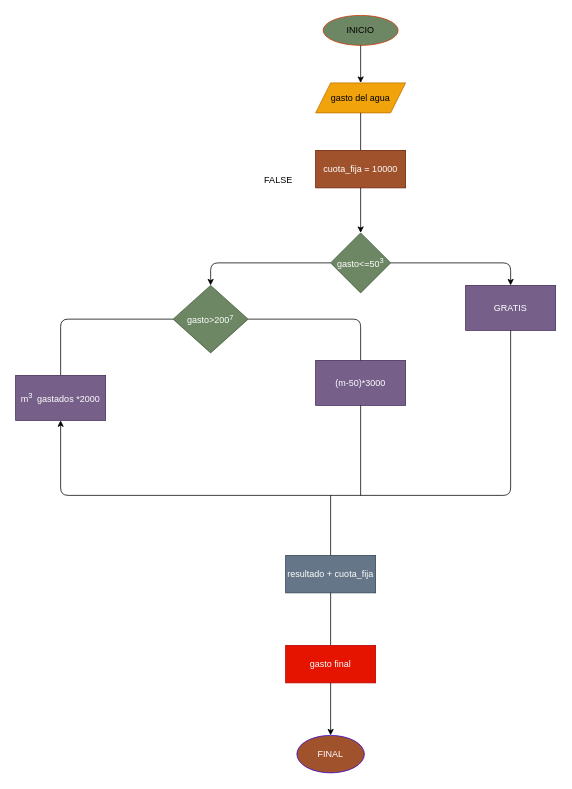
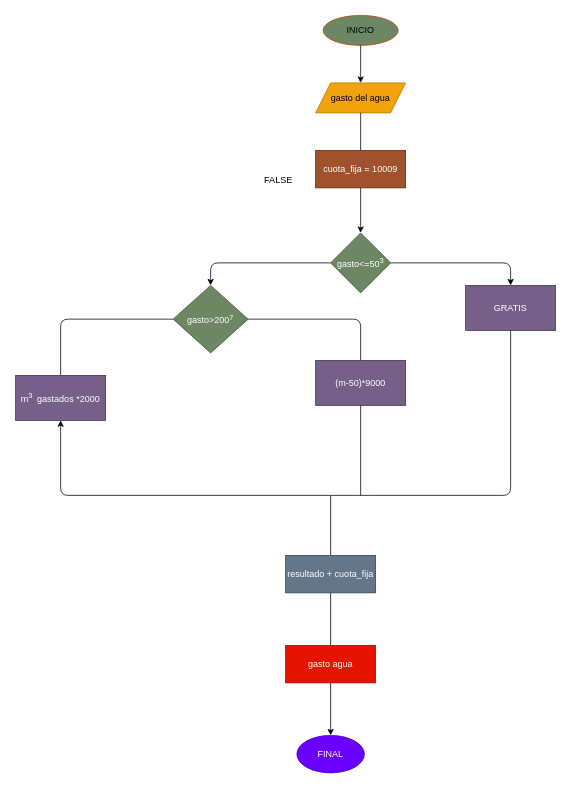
  <mxCell id="0" />
  <mxCell id="1" parent="0" />
  <mxCell id="2" value="INICIO" style="ellipse;whiteSpace=wrap;html=1;fillColor=#6d8764;fontColor=#000000;strokeColor=#C73500;" parent="1" vertex="1"><mxGeometry x="430" y="20" width="100" height="40" as="geometry" /></mxCell>
  <mxCell id="3" value="" style="endArrow=classic;html=1;exitX=0.5;exitY=1;exitDx=0;exitDy=0;" parent="1" source="2" edge="1"><mxGeometry width="50" height="50" relative="1" as="geometry"><mxPoint x="500" y="240" as="sourcePoint" /><mxPoint x="480" y="110" as="targetPoint" /></mxGeometry></mxCell>
  <mxCell id="4" value="gasto del agua" style="shape=parallelogram;perimeter=parallelogramPerimeter;whiteSpace=wrap;html=1;fixedSize=1;fillColor=#f0a30a;fontColor=#000000;strokeColor=#BD7000;" parent="1" vertex="1"><mxGeometry x="420" y="110" width="120" height="40" as="geometry" /></mxCell>
  <mxCell id="5" value="" style="endArrow=none;html=1;entryX=0.5;entryY=1;entryDx=0;entryDy=0;" parent="1" target="4" edge="1"><mxGeometry width="50" height="50" relative="1" as="geometry"><mxPoint x="480" y="200" as="sourcePoint" /><mxPoint x="550" y="190" as="targetPoint" /></mxGeometry></mxCell>
- <mxCell id="6" value="cuota_fija = 10000" style="rounded=0;whiteSpace=wrap;html=1;fillColor=#a0522d;fontColor=#ffffff;strokeColor=#6D1F00;" parent="1" vertex="1"><mxGeometry x="420" y="200" width="120" height="50" as="geometry" /></mxCell>
+ <mxCell id="6" value="cuota_fija = 10009" style="rounded=0;whiteSpace=wrap;html=1;fillColor=#a0522d;fontColor=#ffffff;strokeColor=#6D1F00;" parent="1" vertex="1"><mxGeometry x="420" y="200" width="120" height="50" as="geometry" /></mxCell>
  <mxCell id="7" value="" style="endArrow=classic;html=1;exitX=0.5;exitY=1;exitDx=0;exitDy=0;" parent="1" source="6" edge="1"><mxGeometry width="50" height="50" relative="1" as="geometry"><mxPoint x="500" y="390" as="sourcePoint" /><mxPoint x="480" y="310" as="targetPoint" /></mxGeometry></mxCell>
  <mxCell id="8" value="gasto&amp;lt;=50&lt;sup&gt;3&lt;/sup&gt;" style="rhombus;whiteSpace=wrap;html=1;fillColor=#6d8764;fontColor=#ffffff;strokeColor=#3A5431;" parent="1" vertex="1"><mxGeometry x="440" y="310" width="80" height="80" as="geometry" /></mxCell>
  <mxCell id="9" value="" style="endArrow=classic;html=1;exitX=1;exitY=0.5;exitDx=0;exitDy=0;" parent="1" source="8" edge="1"><mxGeometry width="50" height="50" relative="1" as="geometry"><mxPoint x="500" y="390" as="sourcePoint" /><mxPoint x="680" y="380" as="targetPoint" /><Array as="points"><mxPoint x="680" y="350" /></Array></mxGeometry></mxCell>
  <mxCell id="10" value="" style="endArrow=classic;html=1;exitX=0;exitY=0.5;exitDx=0;exitDy=0;" parent="1" source="8" edge="1"><mxGeometry width="50" height="50" relative="1" as="geometry"><mxPoint x="270" y="380" as="sourcePoint" /><mxPoint x="280" y="380" as="targetPoint" /><Array as="points"><mxPoint x="280" y="350" /><mxPoint x="280" y="370" /></Array></mxGeometry></mxCell>
  <mxCell id="11" value="FALSE" style="text;html=1;align=center;verticalAlign=middle;resizable=0;points=[];autosize=1;strokeColor=none;fillColor=none;" parent="1" vertex="1"><mxGeometry x="340" y="225" width="60" height="30" as="geometry" /></mxCell>
  <mxCell id="12" value="gasto&amp;gt;200&lt;sup&gt;7&lt;/sup&gt;" style="rhombus;whiteSpace=wrap;html=1;fillColor=#6d8764;fontColor=#ffffff;strokeColor=#3A5431;" parent="1" vertex="1"><mxGeometry x="230" y="380" width="100" height="90" as="geometry" /></mxCell>
  <mxCell id="13" value="GRATIS" style="rounded=0;whiteSpace=wrap;html=1;fillColor=#76608a;fontColor=#ffffff;strokeColor=#432D57;" parent="1" vertex="1"><mxGeometry x="620" y="380" width="120" height="60" as="geometry" /></mxCell>
  <mxCell id="14" value="" style="endArrow=none;html=1;entryX=1;entryY=0.5;entryDx=0;entryDy=0;" parent="1" target="12" edge="1"><mxGeometry width="50" height="50" relative="1" as="geometry"><mxPoint x="480" y="500" as="sourcePoint" /><mxPoint x="490" y="410" as="targetPoint" /><Array as="points"><mxPoint x="480" y="425" /></Array></mxGeometry></mxCell>
  <mxCell id="15" value="" style="endArrow=none;html=1;entryX=0;entryY=0.5;entryDx=0;entryDy=0;" parent="1" target="12" edge="1"><mxGeometry width="50" height="50" relative="1" as="geometry"><mxPoint x="80" y="500" as="sourcePoint" /><mxPoint x="220" y="430" as="targetPoint" /><Array as="points"><mxPoint x="80" y="425" /></Array></mxGeometry></mxCell>
  <mxCell id="16" value="m&lt;sup&gt;3&amp;nbsp;&lt;/sup&gt;&amp;nbsp;gastados *2000" style="rounded=0;whiteSpace=wrap;html=1;fillColor=#76608a;fontColor=#ffffff;strokeColor=#432D57;" parent="1" vertex="1"><mxGeometry x="20" y="500" width="120" height="60" as="geometry" /></mxCell>
- <mxCell id="17" value="(m-50)*3000" style="rounded=0;whiteSpace=wrap;html=1;fillColor=#76608a;fontColor=#ffffff;strokeColor=#432D57;" parent="1" vertex="1"><mxGeometry x="420" y="480" width="120" height="60" as="geometry" /></mxCell>
+ <mxCell id="17" value="(m-50)*9000" style="rounded=0;whiteSpace=wrap;html=1;fillColor=#76608a;fontColor=#ffffff;strokeColor=#432D57;" parent="1" vertex="1"><mxGeometry x="420" y="480" width="120" height="60" as="geometry" /></mxCell>
  <mxCell id="18" value="" style="endArrow=classic;html=1;entryX=0.5;entryY=1;entryDx=0;entryDy=0;exitX=0.5;exitY=1;exitDx=0;exitDy=0;" parent="1" source="13" target="16" edge="1"><mxGeometry width="50" height="50" relative="1" as="geometry"><mxPoint x="700" y="530" as="sourcePoint" /><mxPoint x="80" y="600" as="targetPoint" /><Array as="points"><mxPoint x="680" y="660" /><mxPoint x="480" y="660" /><mxPoint x="80" y="660" /></Array></mxGeometry></mxCell>
  <mxCell id="19" value="" style="endArrow=none;html=1;entryX=0.5;entryY=1;entryDx=0;entryDy=0;" parent="1" target="17" edge="1"><mxGeometry width="50" height="50" relative="1" as="geometry"><mxPoint x="480" y="660" as="sourcePoint" /><mxPoint x="580" y="570" as="targetPoint" /></mxGeometry></mxCell>
  <mxCell id="20" value="" style="endArrow=none;html=1;" edge="1" parent="1"><mxGeometry width="50" height="50" relative="1" as="geometry"><mxPoint x="440" y="740" as="sourcePoint" /><mxPoint x="440" y="660" as="targetPoint" /></mxGeometry></mxCell>
  <mxCell id="21" value="resultado + cuota_fija" style="rounded=0;whiteSpace=wrap;html=1;fillColor=#647687;fontColor=#ffffff;strokeColor=#314354;" vertex="1" parent="1"><mxGeometry x="380" y="740" width="120" height="50" as="geometry" /></mxCell>
  <mxCell id="22" value="" style="endArrow=none;html=1;" edge="1" parent="1"><mxGeometry width="50" height="50" relative="1" as="geometry"><mxPoint x="440" y="860" as="sourcePoint" /><mxPoint x="440" y="790" as="targetPoint" /></mxGeometry></mxCell>
- <mxCell id="23" value="gasto final" style="rounded=0;whiteSpace=wrap;html=1;fillColor=#e51400;fontColor=#ffffff;strokeColor=#B20000;" vertex="1" parent="1"><mxGeometry x="380" y="860" width="120" height="50" as="geometry" /></mxCell>
+ <mxCell id="23" value="gasto agua" style="rounded=0;whiteSpace=wrap;html=1;fillColor=#e51400;fontColor=#ffffff;strokeColor=#B20000;" vertex="1" parent="1"><mxGeometry x="380" y="860" width="120" height="50" as="geometry" /></mxCell>
  <mxCell id="24" value="" style="endArrow=classic;html=1;exitX=0.5;exitY=1;exitDx=0;exitDy=0;" edge="1" parent="1" source="23"><mxGeometry width="50" height="50" relative="1" as="geometry"><mxPoint x="420" y="1000" as="sourcePoint" /><mxPoint x="440" y="980" as="targetPoint" /></mxGeometry></mxCell>
- <mxCell id="25" value="FINAL" style="ellipse;whiteSpace=wrap;html=1;fillColor=#a0522d;fontColor=#ffffff;strokeColor=#3700CC;" vertex="1" parent="1"><mxGeometry x="395" y="980" width="90" height="50" as="geometry" /></mxCell>
+ <mxCell id="25" value="FINAL" style="ellipse;whiteSpace=wrap;html=1;fillColor=#6a00ff;fontColor=#ffffff;strokeColor=#3700CC;" vertex="1" parent="1"><mxGeometry x="395" y="980" width="90" height="50" as="geometry" /></mxCell>
